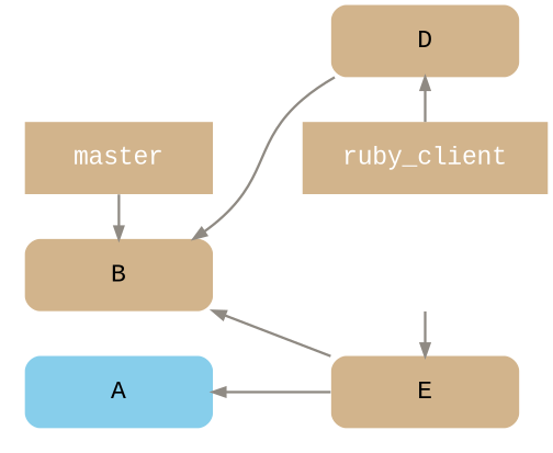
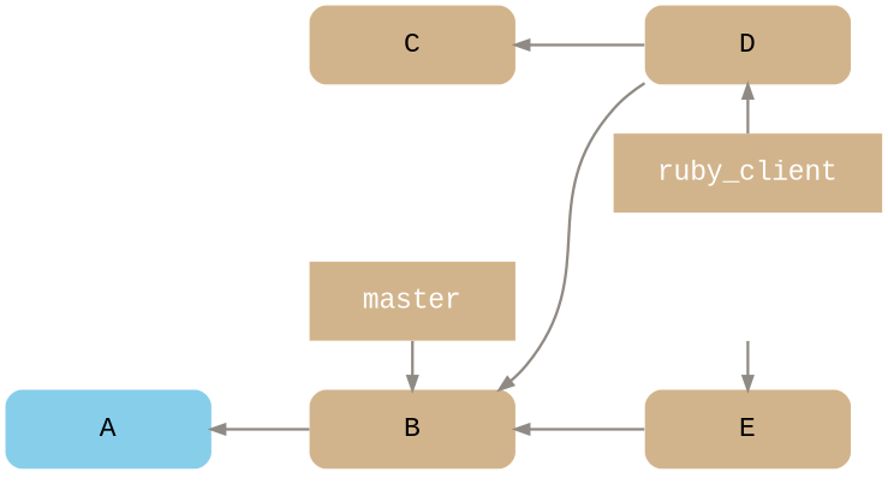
  digraph {
    nodesep=.5
    rankdir=LR
    ranksep=1
    node [fillcolor=tan fontname="Menlo, Consolas, Courier New, monospace" fontsize=20 group=topic margin=".45,.25" penwidth=0 shape=box style="rounded,filled"]
    edge [color="#8f8a83" dir=back penwidth=2]
    B [group=master width=2.1]
    master [fontcolor="#ffffff" style=filled width=2.1]
    D [width=2.1]
    ruby_client [fontcolor="#ffffff" style=filled width=2.1]
    E [group=master width=2.1]
    develop [fillcolor=white fontcolor="#ffffff" style=filled width=2.1]
    A [fillcolor=skyblue group=master width=2.1]
+   C [width=2.1]
    subgraph cluster_1 {
      color=invis
      subgraph sub_2 {
        color=invis
        rank=same
        B
        master
      }
    }
    subgraph sub_3 {
      rank=same
      D
      ruby_client
    }
    subgraph cluster_4 {
      color=invis
      subgraph sub_5 {
        color=invis
        rank=same
        E
        develop
      }
    }
    B -> master
    B -> D
    B -> E
    D -> ruby_client
    E -> develop
-   A -> E
+   A -> B
+   C -> D
  }
